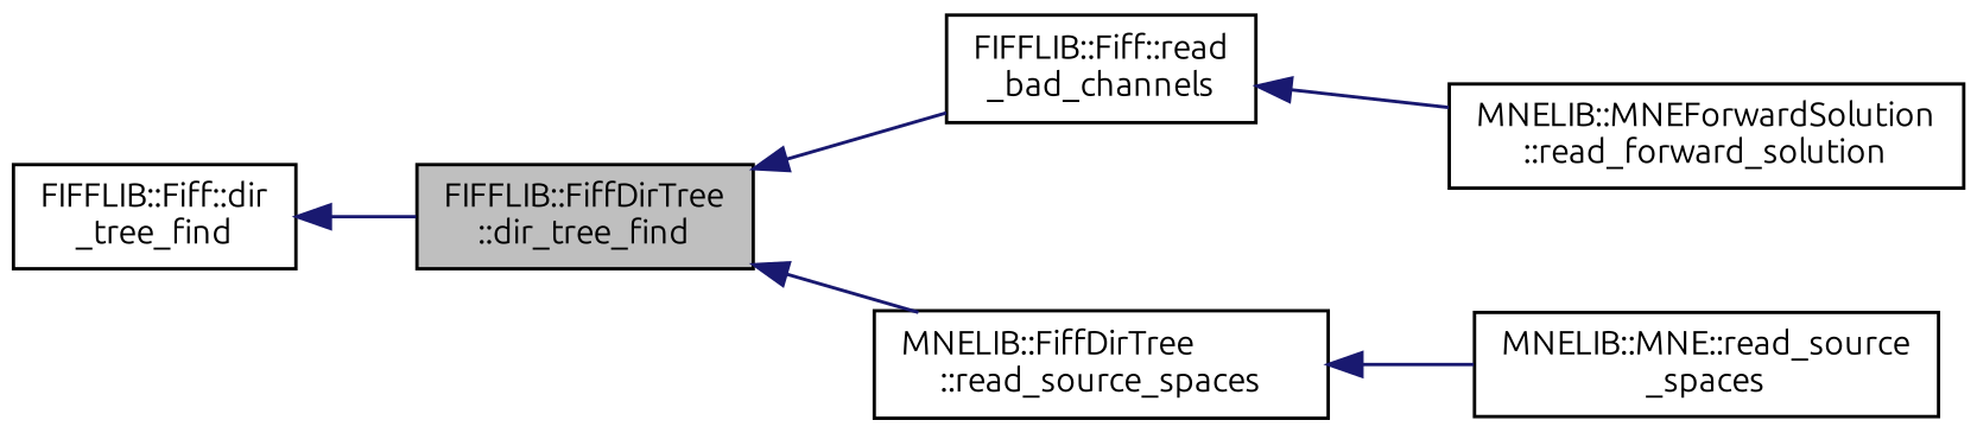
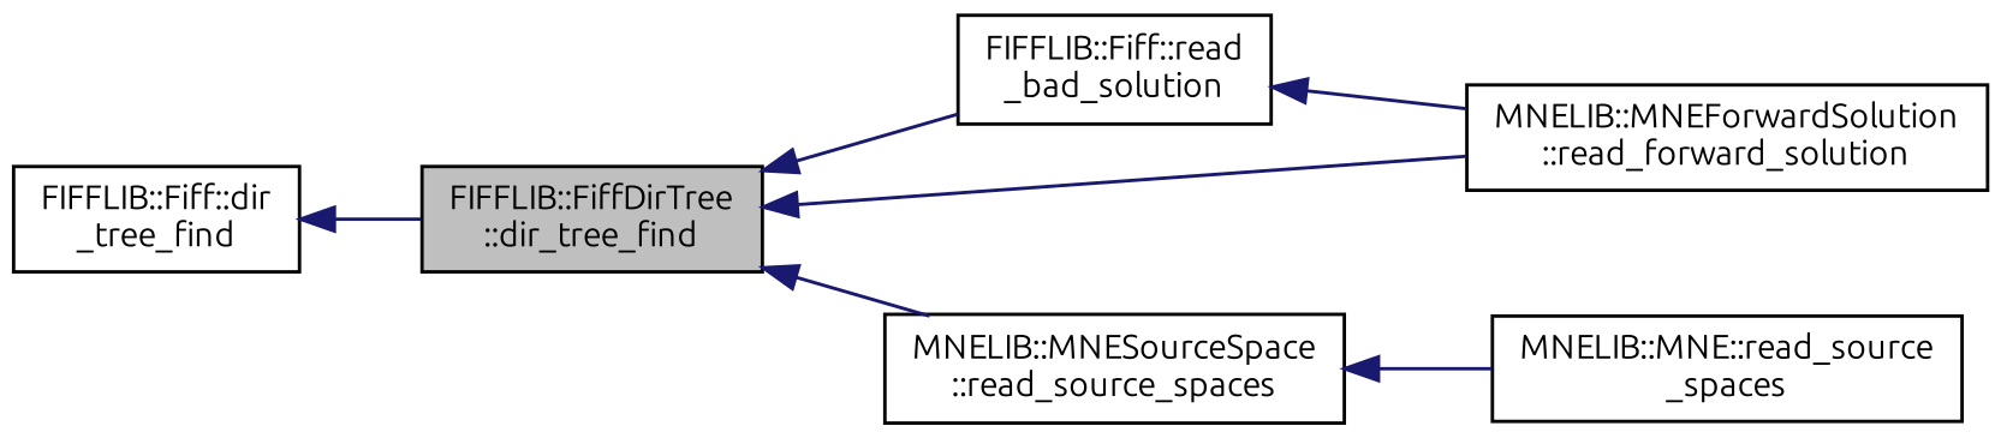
  digraph {
    fontname=Ubuntu
    rankdir=LR
    node [color=black fillcolor=white fontname=Ubuntu fontsize=10 shape=record style=filled]
    edge [color=midnightblue dir=back fontname=Ubuntu fontsize=10 labelfontname=Helvetica labelfontsize=10 style=solid]
    n1 [fillcolor=grey75 fontcolor=black height=0.2 label="FIFFLIB::FiffDirTree\l::dir_tree_find" width=0.4]
-   n2 [height=0.2 label="FIFFLIB::Fiff::read\l_bad_channels" width=0.4]
+   n2 [height=0.2 label="FIFFLIB::Fiff::read\l_bad_solution" width=0.4]
    n3 [height=0.2 label="MNELIB::MNEForwardSolution\l::read_forward_solution" width=0.4]
-   n4 [height=0.2 label="MNELIB::FiffDirTree\l::read_source_spaces" width=0.4]
+   n4 [height=0.2 label="MNELIB::MNESourceSpace\l::read_source_spaces" width=0.4]
    n5 [height=0.2 label="FIFFLIB::Fiff::dir\l_tree_find" width=0.4]
    n6 [height=0.2 label="MNELIB::MNE::read_source\l_spaces" width=0.4]
    n1 -> n2
+   n1 -> n3
    n1 -> n4
    n2 -> n3
    n4 -> n6
    n5 -> n1
  }
